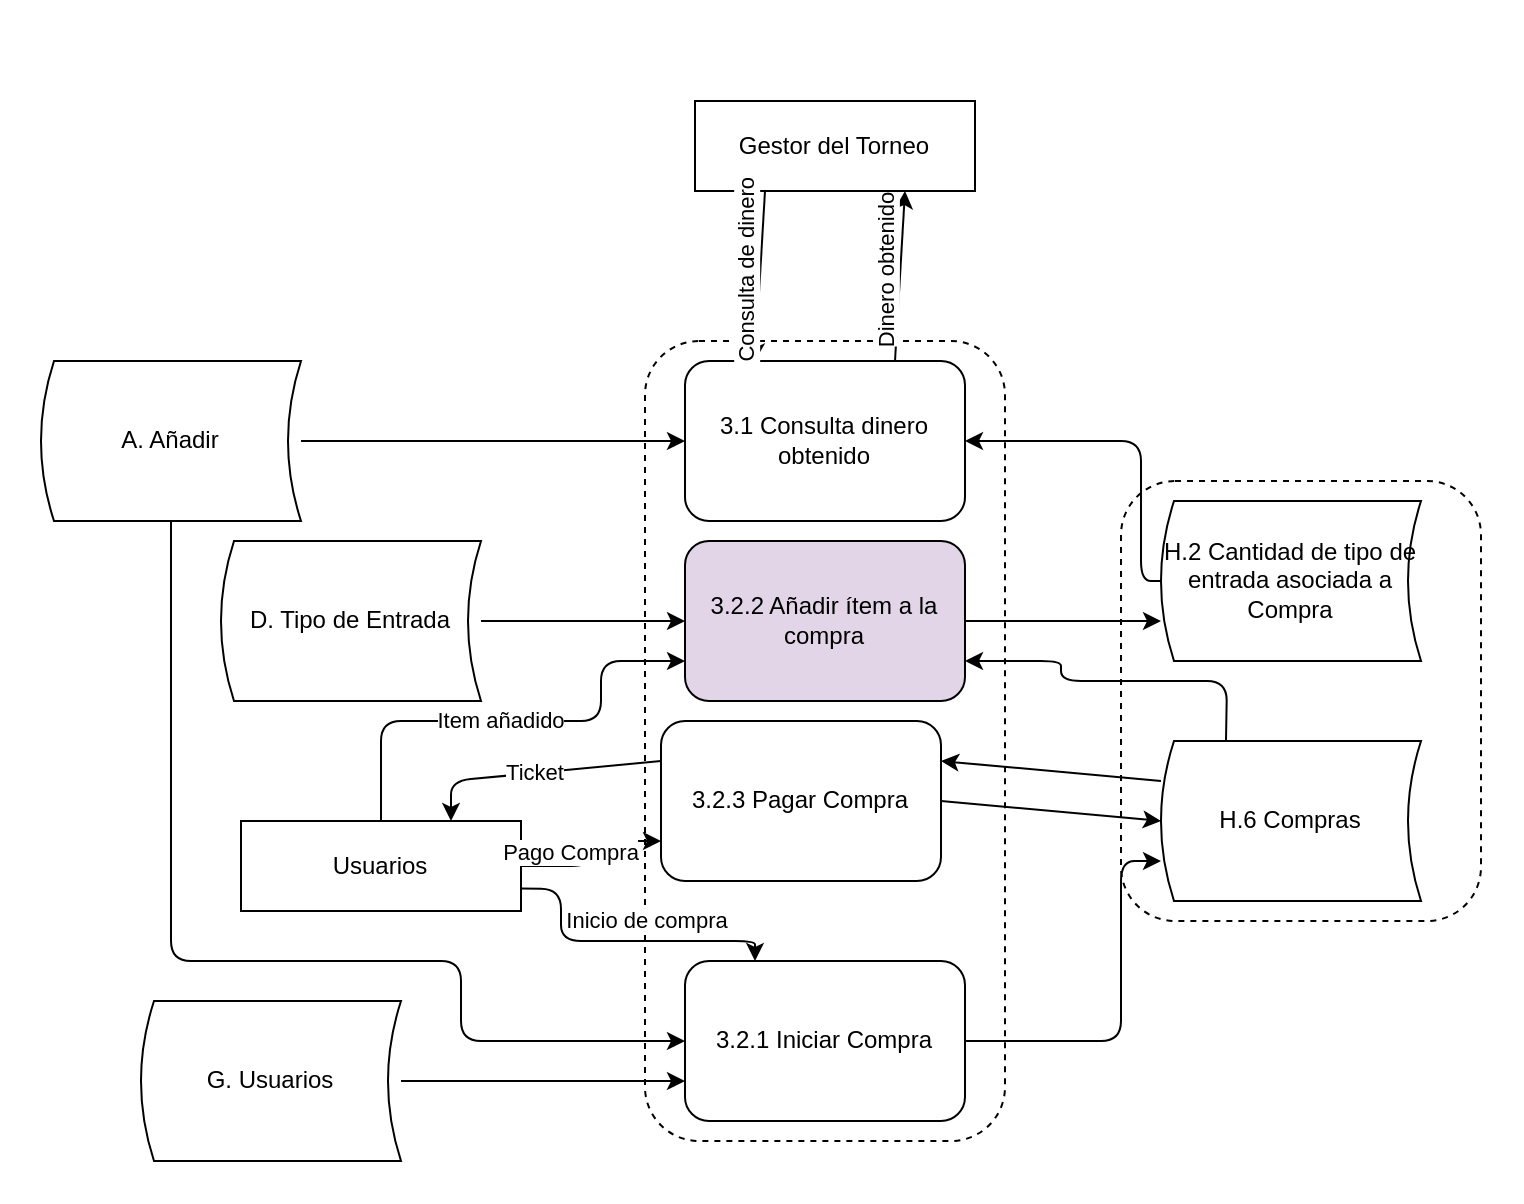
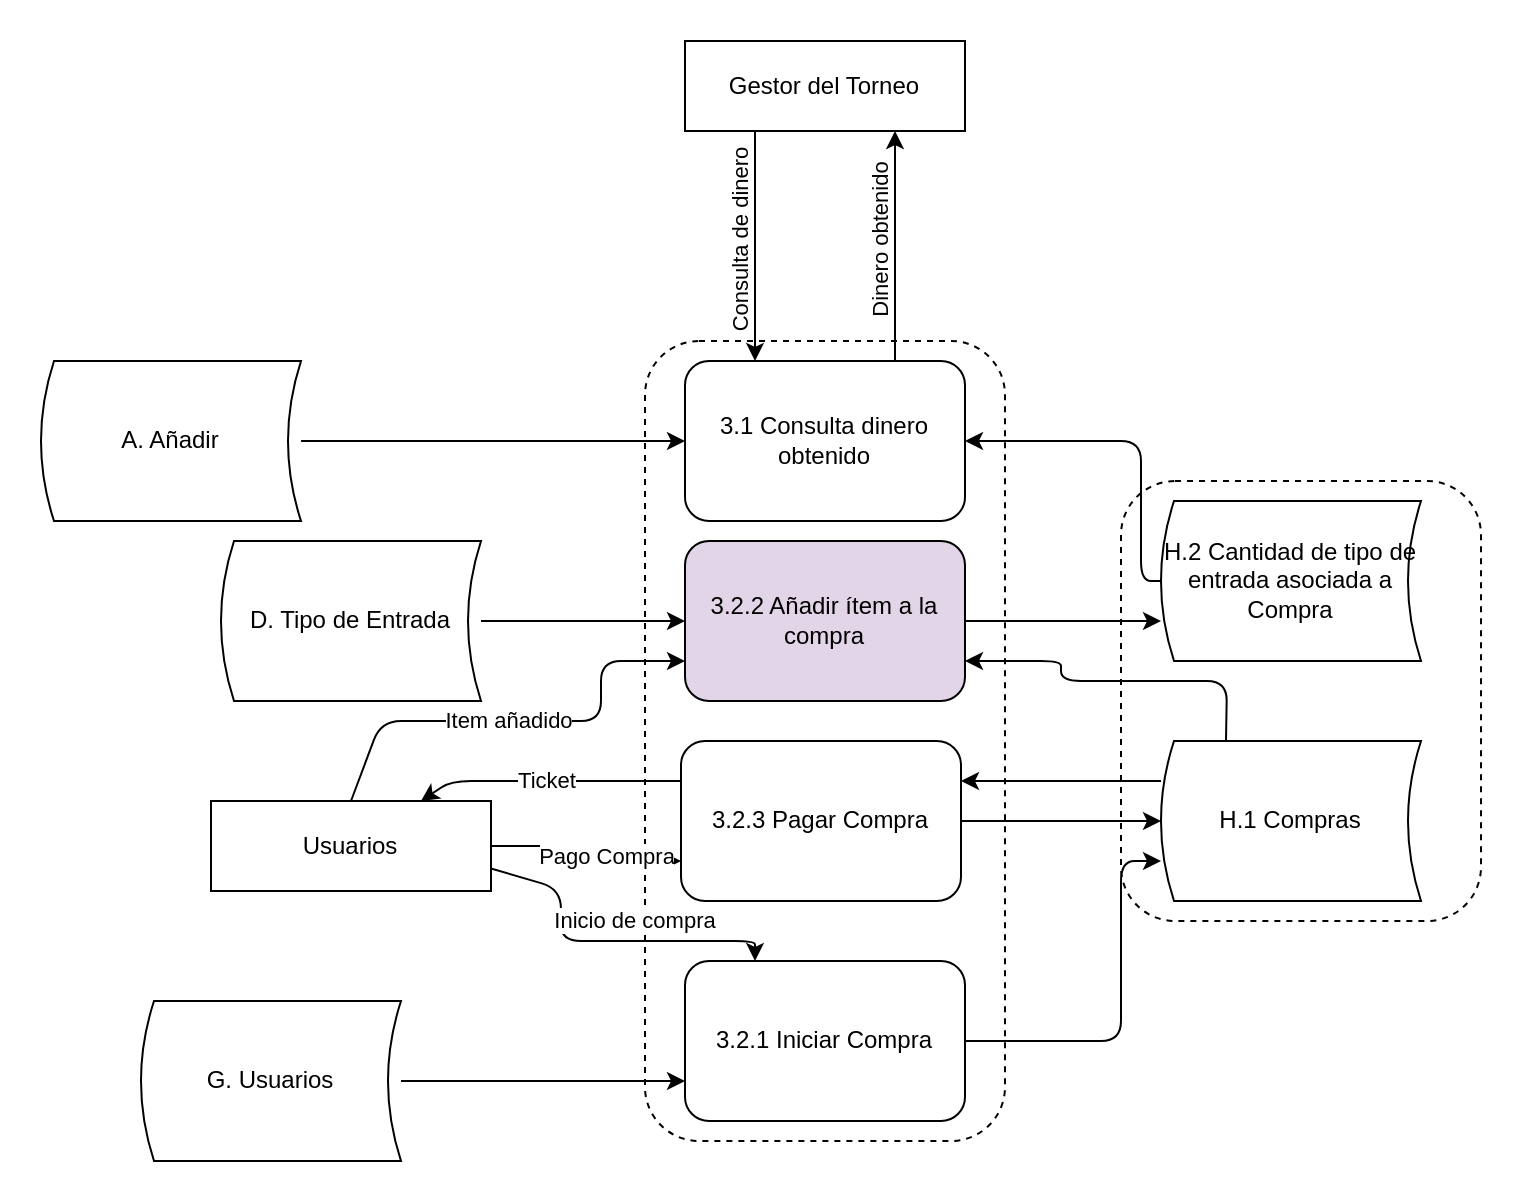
  <mxCell id="0" />
  <mxCell id="1" parent="0" />
  <mxCell id="2" value="" style="rounded=1;whiteSpace=wrap;html=1;dashed=1;fillColor=none;gradientColor=none;" parent="1" vertex="1"><mxGeometry x="560" y="240" width="180" height="220" as="geometry" /></mxCell>
  <mxCell id="3" value="" style="rounded=1;whiteSpace=wrap;html=1;dashed=1;fillColor=none;gradientColor=none;" parent="1" vertex="1"><mxGeometry x="322" y="170" width="180" height="400" as="geometry" /></mxCell>
- <mxCell id="4" value="Usuarios" style="rounded=0;whiteSpace=wrap;html=1;" parent="1" vertex="1"><mxGeometry x="120" y="410" width="140" height="45" as="geometry" /></mxCell>
+ <mxCell id="4" value="Usuarios" style="rounded=0;whiteSpace=wrap;html=1;" parent="1" vertex="1"><mxGeometry x="105" y="400" width="140" height="45" as="geometry" /></mxCell>
  <mxCell id="5" value="Item añadido" style="endArrow=classic;html=1;exitX=0.5;exitY=0;exitDx=0;exitDy=0;entryX=0;entryY=0.75;entryDx=0;entryDy=0;horizontal=1;" parent="1" source="4" target="22" edge="1"><mxGeometry x="-0.052" width="50" height="50" relative="1" as="geometry"><mxPoint x="393" y="804" as="sourcePoint" /><mxPoint x="386" y="650" as="targetPoint" /><Array as="points"><mxPoint x="190" y="360" /><mxPoint x="300" y="360" /><mxPoint x="300" y="330" /></Array><mxPoint as="offset" /></mxGeometry></mxCell>
  <mxCell id="6" value="Inicio de compra" style="endArrow=classic;html=1;exitX=1;exitY=0.75;exitDx=0;exitDy=0;entryX=0.25;entryY=0;entryDx=0;entryDy=0;" parent="1" source="4" target="15" edge="1"><mxGeometry x="0.168" y="10" width="50" height="50" relative="1" as="geometry"><mxPoint x="428" y="804" as="sourcePoint" /><mxPoint x="580" y="640" as="targetPoint" /><Array as="points"><mxPoint x="280" y="444" /><mxPoint x="280" y="470" /><mxPoint x="377" y="470" /></Array><mxPoint as="offset" /></mxGeometry></mxCell>
  <mxCell id="7" value="3.1 Consulta dinero obtenido " style="rounded=1;whiteSpace=wrap;html=1;" parent="1" vertex="1"><mxGeometry x="342" y="180" width="140" height="80" as="geometry" /></mxCell>
  <mxCell id="8" value="A. Añadir" style="shape=dataStorage;whiteSpace=wrap;html=1;size=0.05;shadow=0;gradientColor=none;" parent="1" vertex="1"><mxGeometry x="20" y="180" width="130" height="80" as="geometry" /></mxCell>
  <mxCell id="9" value="Pago Compra" style="endArrow=classic;html=1;exitX=1;exitY=0.5;exitDx=0;exitDy=0;entryX=0;entryY=0.75;entryDx=0;entryDy=0;horizontal=1;edgeStyle=orthogonalEdgeStyle;" parent="1" source="4" target="27" edge="1"><mxGeometry x="0.03" y="10" width="50" height="50" relative="1" as="geometry"><mxPoint x="418.5" y="830" as="sourcePoint" /><mxPoint x="419.5" y="650" as="targetPoint" /><mxPoint as="offset" /></mxGeometry></mxCell>
  <mxCell id="10" value="" style="endArrow=classic;html=1;fontSize=11;exitX=1;exitY=0.5;exitDx=0;exitDy=0;entryX=0;entryY=0.5;entryDx=0;entryDy=0;" parent="1" source="8" target="7" edge="1"><mxGeometry width="50" height="50" relative="1" as="geometry"><mxPoint x="150" y="310" as="sourcePoint" /><mxPoint x="280" y="220" as="targetPoint" /><Array as="points"><mxPoint x="300" y="220" /></Array></mxGeometry></mxCell>
  <mxCell id="11" value="H.2 Cantidad de tipo de entrada asociada a Compra" style="shape=dataStorage;whiteSpace=wrap;html=1;size=0.05;shadow=0;gradientColor=none;" parent="1" vertex="1"><mxGeometry x="580" y="250" width="130" height="80" as="geometry" /></mxCell>
  <mxCell id="12" value="D. Tipo de Entrada" style="shape=dataStorage;whiteSpace=wrap;html=1;size=0.05;shadow=0;gradientColor=none;" parent="1" vertex="1"><mxGeometry x="110" y="270" width="130" height="80" as="geometry" /></mxCell>
  <mxCell id="13" value="G. Usuarios" style="shape=dataStorage;whiteSpace=wrap;html=1;size=0.05;shadow=0;gradientColor=none;" parent="1" vertex="1"><mxGeometry x="70" y="500" width="130" height="80" as="geometry" /></mxCell>
- <mxCell id="14" value="H.6 Compras" style="shape=dataStorage;whiteSpace=wrap;html=1;size=0.05;shadow=0;gradientColor=none;" parent="1" vertex="1"><mxGeometry x="580" y="370" width="130" height="80" as="geometry" /></mxCell>
+ <mxCell id="14" value="H.1 Compras" style="shape=dataStorage;whiteSpace=wrap;html=1;size=0.05;shadow=0;gradientColor=none;" parent="1" vertex="1"><mxGeometry x="580" y="370" width="130" height="80" as="geometry" /></mxCell>
  <mxCell id="15" value="3.2.1 Iniciar Compra" style="rounded=1;whiteSpace=wrap;html=1;" parent="1" vertex="1"><mxGeometry x="342" y="480" width="140" height="80" as="geometry" /></mxCell>
  <mxCell id="16" value="" style="endArrow=classic;html=1;exitX=1;exitY=0.5;exitDx=0;exitDy=0;entryX=0;entryY=0.75;entryDx=0;entryDy=0;" parent="1" source="13" target="15" edge="1"><mxGeometry width="50" height="50" relative="1" as="geometry"><mxPoint x="320" y="560" as="sourcePoint" /><mxPoint x="370" y="510" as="targetPoint" /></mxGeometry></mxCell>
- <mxCell id="17" value="Gestor del Torneo" style="rounded=0;whiteSpace=wrap;html=1;" parent="1" vertex="1"><mxGeometry x="347" y="50" width="140" height="45" as="geometry" /></mxCell>
+ <mxCell id="17" value="Gestor del Torneo" style="rounded=0;whiteSpace=wrap;html=1;" parent="1" vertex="1"><mxGeometry x="342" y="20" width="140" height="45" as="geometry" /></mxCell>
  <mxCell id="18" value="Consulta de dinero" style="endArrow=classic;html=1;exitX=0.25;exitY=1;exitDx=0;exitDy=0;entryX=0.25;entryY=0;entryDx=0;entryDy=0;horizontal=0;" parent="1" source="17" target="7" edge="1"><mxGeometry x="-0.043" y="-7" width="50" height="50" relative="1" as="geometry"><mxPoint x="300" y="170" as="sourcePoint" /><mxPoint x="350" y="120" as="targetPoint" /><mxPoint as="offset" /></mxGeometry></mxCell>
  <mxCell id="19" value="Dinero obtenido" style="endArrow=classic;html=1;exitX=0.75;exitY=0;exitDx=0;exitDy=0;entryX=0.75;entryY=1;entryDx=0;entryDy=0;horizontal=0;" parent="1" source="7" target="17" edge="1"><mxGeometry x="0.043" y="7" width="50" height="50" relative="1" as="geometry"><mxPoint x="530" y="180" as="sourcePoint" /><mxPoint x="580" y="130" as="targetPoint" /><mxPoint as="offset" /></mxGeometry></mxCell>
  <mxCell id="20" value="" style="endArrow=classic;html=1;exitX=0;exitY=0.5;exitDx=0;exitDy=0;entryX=1;entryY=0.5;entryDx=0;entryDy=0;" parent="1" source="11" target="7" edge="1"><mxGeometry width="50" height="50" relative="1" as="geometry"><mxPoint x="520" y="240" as="sourcePoint" /><mxPoint x="570" y="190" as="targetPoint" /><Array as="points"><mxPoint x="570" y="290" /><mxPoint x="570" y="220" /></Array></mxGeometry></mxCell>
  <mxCell id="21" value="" style="endArrow=classic;html=1;exitX=1;exitY=0.5;exitDx=0;exitDy=0;entryX=0;entryY=0.75;entryDx=0;entryDy=0;" parent="1" source="15" target="14" edge="1"><mxGeometry width="50" height="50" relative="1" as="geometry"><mxPoint x="530" y="510" as="sourcePoint" /><mxPoint x="580" y="460" as="targetPoint" /><Array as="points"><mxPoint x="560" y="520" /><mxPoint x="560" y="430" /></Array></mxGeometry></mxCell>
  <mxCell id="22" value="3.2.2 Añadir ítem a la compra" style="rounded=1;whiteSpace=wrap;html=1;fillColor=#e1d5e7;" parent="1" vertex="1"><mxGeometry x="342" y="270" width="140" height="80" as="geometry" /></mxCell>
- <mxCell id="23" value="" style="endArrow=classic;html=1;exitX=0.5;exitY=1;exitDx=0;exitDy=0;entryX=0;entryY=0.5;entryDx=0;entryDy=0;edgeStyle=orthogonalEdgeStyle;" parent="1" source="8" target="15" edge="1"><mxGeometry width="50" height="50" relative="1" as="geometry"><mxPoint x="230" y="360" as="sourcePoint" /><mxPoint x="280" y="310" as="targetPoint" /><Array as="points"><mxPoint x="85" y="480" /><mxPoint x="230" y="480" /><mxPoint x="230" y="520" /></Array></mxGeometry></mxCell>
  <mxCell id="24" value="" style="endArrow=classic;html=1;exitX=1;exitY=0.5;exitDx=0;exitDy=0;entryX=0;entryY=0.5;entryDx=0;entryDy=0;" parent="1" source="12" target="22" edge="1"><mxGeometry width="50" height="50" relative="1" as="geometry"><mxPoint x="290" y="530" as="sourcePoint" /><mxPoint x="340" y="480" as="targetPoint" /></mxGeometry></mxCell>
  <mxCell id="25" value="" style="endArrow=classic;html=1;exitX=0.25;exitY=0;exitDx=0;exitDy=0;entryX=1;entryY=0.75;entryDx=0;entryDy=0;" parent="1" source="14" target="22" edge="1"><mxGeometry width="50" height="50" relative="1" as="geometry"><mxPoint x="520" y="360" as="sourcePoint" /><mxPoint x="570" y="310" as="targetPoint" /><Array as="points"><mxPoint x="613" y="340" /><mxPoint x="530" y="340" /><mxPoint x="530" y="330" /></Array></mxGeometry></mxCell>
  <mxCell id="26" value="" style="endArrow=classic;html=1;exitX=1;exitY=0.5;exitDx=0;exitDy=0;entryX=0;entryY=0.75;entryDx=0;entryDy=0;" parent="1" source="22" target="11" edge="1"><mxGeometry width="50" height="50" relative="1" as="geometry"><mxPoint x="500" y="310" as="sourcePoint" /><mxPoint x="550" y="260" as="targetPoint" /></mxGeometry></mxCell>
- <mxCell id="27" value="3.2.3 Pagar Compra" style="rounded=1;whiteSpace=wrap;html=1;" parent="1" vertex="1"><mxGeometry x="330" y="360" width="140" height="80" as="geometry" /></mxCell>
+ <mxCell id="27" value="3.2.3 Pagar Compra" style="rounded=1;whiteSpace=wrap;html=1;" parent="1" vertex="1"><mxGeometry x="340" y="370" width="140" height="80" as="geometry" /></mxCell>
  <mxCell id="28" value="" style="endArrow=classic;html=1;exitX=0;exitY=0.25;exitDx=0;exitDy=0;entryX=1;entryY=0.25;entryDx=0;entryDy=0;" parent="1" source="14" target="27" edge="1"><mxGeometry width="50" height="50" relative="1" as="geometry"><mxPoint x="610" y="560" as="sourcePoint" /><mxPoint x="660" y="510" as="targetPoint" /><Array as="points" /></mxGeometry></mxCell>
  <mxCell id="29" value="" style="endArrow=classic;html=1;exitX=1;exitY=0.5;exitDx=0;exitDy=0;entryX=0;entryY=0.5;entryDx=0;entryDy=0;" parent="1" source="27" target="14" edge="1"><mxGeometry width="50" height="50" relative="1" as="geometry"><mxPoint x="550" y="590" as="sourcePoint" /><mxPoint x="600" y="540" as="targetPoint" /><Array as="points" /></mxGeometry></mxCell>
  <mxCell id="30" value="Ticket" style="endArrow=classic;html=1;exitX=0;exitY=0.25;exitDx=0;exitDy=0;entryX=0.75;entryY=0;entryDx=0;entryDy=0;" parent="1" source="27" target="4" edge="1"><mxGeometry width="50" height="50" relative="1" as="geometry"><mxPoint x="430" y="750" as="sourcePoint" /><mxPoint x="480" y="700" as="targetPoint" /><Array as="points"><mxPoint x="225" y="390" /></Array></mxGeometry></mxCell>
